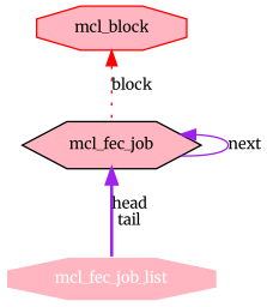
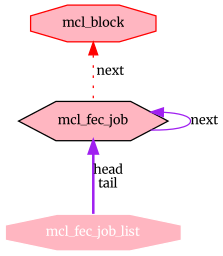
  digraph {
    fontname=Merriweather
    node [fillcolor=lightpink fontname=Merriweather fontsize=10 shape=octagon style=filled]
    edge [color=purple dir=back fontname=Merriweather fontsize=10 labelfontname=Helvetica labelfontsize=10]
    n1 [color=white fontcolor=white height=0.2 label=mcl_fec_job_list width=0.4]
    n2 [color=black height=0.2 label=mcl_fec_job shape=hexagon width=0.4]
    n3 [color=red height=0.2 label=mcl_block width=0.4]
    n2 -> n1 [label="head\ntail" style=bold]
    n2 -> n2 [label=next style=solid]
-   n3 -> n2 [color=red label=block style=dotted]
+   n3 -> n2 [color=red label=next style=dotted]
  }
